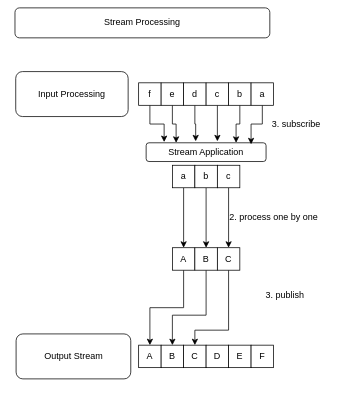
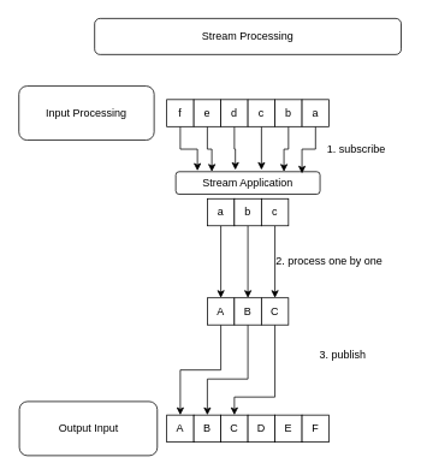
  <mxCell id="0" />
  <mxCell id="1" parent="0" />
- <mxCell id="2" value="Stream Processing" style="rounded=1;whiteSpace=wrap;html=1;" vertex="1" parent="1"><mxGeometry x="19" y="10" width="340" height="40" as="geometry" /></mxCell>
+ <mxCell id="2" value="Stream Processing" style="rounded=1;whiteSpace=wrap;html=1;" vertex="1" parent="1"><mxGeometry x="104" y="20" width="340" height="40" as="geometry" /></mxCell>
  <mxCell id="3" value="Input Processing" style="rounded=1;whiteSpace=wrap;html=1;" vertex="1" parent="1"><mxGeometry x="20" y="95" width="150" height="60" as="geometry" /></mxCell>
  <mxCell id="4" value="Stream Application" style="rounded=1;whiteSpace=wrap;html=1;" vertex="1" parent="1"><mxGeometry x="194" y="190" width="160" height="25" as="geometry" /></mxCell>
- <mxCell id="5" value="Output Stream" style="rounded=1;whiteSpace=wrap;html=1;" vertex="1" parent="1"><mxGeometry x="20.5" y="445" width="153" height="60" as="geometry" /></mxCell>
+ <mxCell id="5" value="Output Input" style="rounded=1;whiteSpace=wrap;html=1;" vertex="1" parent="1"><mxGeometry x="20.5" y="445" width="153" height="60" as="geometry" /></mxCell>
  <mxCell id="6" style="edgeStyle=orthogonalEdgeStyle;rounded=0;orthogonalLoop=1;jettySize=auto;html=1;entryX=0.15;entryY=-0.04;entryDx=0;entryDy=0;entryPerimeter=0;" edge="1" parent="1" source="7" target="4"><mxGeometry relative="1" as="geometry" /></mxCell>
  <mxCell id="7" value="f" style="rounded=0;whiteSpace=wrap;html=1;" vertex="1" parent="1"><mxGeometry x="184" y="110" width="30" height="30" as="geometry" /></mxCell>
  <mxCell id="8" style="edgeStyle=orthogonalEdgeStyle;rounded=0;orthogonalLoop=1;jettySize=auto;html=1;entryX=0.25;entryY=0;entryDx=0;entryDy=0;" edge="1" parent="1" source="9" target="4"><mxGeometry relative="1" as="geometry" /></mxCell>
  <mxCell id="9" value="e" style="rounded=0;whiteSpace=wrap;html=1;" vertex="1" parent="1"><mxGeometry x="214" y="110" width="30" height="30" as="geometry" /></mxCell>
  <mxCell id="10" style="edgeStyle=orthogonalEdgeStyle;rounded=0;orthogonalLoop=1;jettySize=auto;html=1;entryX=0.413;entryY=-0.08;entryDx=0;entryDy=0;entryPerimeter=0;" edge="1" parent="1" source="11" target="4"><mxGeometry relative="1" as="geometry" /></mxCell>
  <mxCell id="11" value="d" style="rounded=0;whiteSpace=wrap;html=1;" vertex="1" parent="1"><mxGeometry x="244" y="110" width="30" height="30" as="geometry" /></mxCell>
  <mxCell id="12" style="edgeStyle=orthogonalEdgeStyle;rounded=0;orthogonalLoop=1;jettySize=auto;html=1;entryX=0.594;entryY=-0.08;entryDx=0;entryDy=0;entryPerimeter=0;" edge="1" parent="1" source="13" target="4"><mxGeometry relative="1" as="geometry" /></mxCell>
  <mxCell id="13" value="c" style="rounded=0;whiteSpace=wrap;html=1;" vertex="1" parent="1"><mxGeometry x="274" y="110" width="30" height="30" as="geometry" /></mxCell>
  <mxCell id="14" style="edgeStyle=orthogonalEdgeStyle;rounded=0;orthogonalLoop=1;jettySize=auto;html=1;entryX=0.75;entryY=0;entryDx=0;entryDy=0;" edge="1" parent="1" source="15" target="4"><mxGeometry relative="1" as="geometry" /></mxCell>
  <mxCell id="15" value="b" style="rounded=0;whiteSpace=wrap;html=1;" vertex="1" parent="1"><mxGeometry x="304" y="110" width="30" height="30" as="geometry" /></mxCell>
  <mxCell id="16" style="edgeStyle=orthogonalEdgeStyle;rounded=0;orthogonalLoop=1;jettySize=auto;html=1;entryX=0.875;entryY=0.08;entryDx=0;entryDy=0;entryPerimeter=0;" edge="1" parent="1" source="17" target="4"><mxGeometry relative="1" as="geometry" /></mxCell>
  <mxCell id="17" value="a" style="rounded=0;whiteSpace=wrap;html=1;" vertex="1" parent="1"><mxGeometry x="334" y="110" width="30" height="30" as="geometry" /></mxCell>
  <mxCell id="18" value="" style="edgeStyle=orthogonalEdgeStyle;rounded=0;orthogonalLoop=1;jettySize=auto;html=1;" edge="1" parent="1" source="19" target="21"><mxGeometry relative="1" as="geometry" /></mxCell>
  <mxCell id="19" value="a" style="rounded=0;whiteSpace=wrap;html=1;" vertex="1" parent="1"><mxGeometry x="229" y="220" width="30" height="30" as="geometry" /></mxCell>
  <mxCell id="20" style="edgeStyle=orthogonalEdgeStyle;rounded=0;orthogonalLoop=1;jettySize=auto;html=1;entryX=0.5;entryY=0;entryDx=0;entryDy=0;exitX=0.5;exitY=1;exitDx=0;exitDy=0;" edge="1" parent="1" source="21" target="30"><mxGeometry relative="1" as="geometry" /></mxCell>
  <mxCell id="21" value="A" style="rounded=0;whiteSpace=wrap;html=1;" vertex="1" parent="1"><mxGeometry x="229" y="330" width="30" height="30" as="geometry" /></mxCell>
  <mxCell id="22" value="" style="edgeStyle=orthogonalEdgeStyle;rounded=0;orthogonalLoop=1;jettySize=auto;html=1;" edge="1" parent="1" source="23" target="25"><mxGeometry relative="1" as="geometry" /></mxCell>
  <mxCell id="23" value="b" style="rounded=0;whiteSpace=wrap;html=1;" vertex="1" parent="1"><mxGeometry x="259" y="220" width="30" height="30" as="geometry" /></mxCell>
  <mxCell id="24" style="edgeStyle=orthogonalEdgeStyle;rounded=0;orthogonalLoop=1;jettySize=auto;html=1;entryX=0.5;entryY=0;entryDx=0;entryDy=0;" edge="1" parent="1" source="25" target="31"><mxGeometry relative="1" as="geometry"><Array as="points"><mxPoint x="274" y="420" /><mxPoint x="229" y="420" /></Array></mxGeometry></mxCell>
  <mxCell id="25" value="B" style="rounded=0;whiteSpace=wrap;html=1;" vertex="1" parent="1"><mxGeometry x="259" y="330" width="30" height="30" as="geometry" /></mxCell>
  <mxCell id="26" value="" style="edgeStyle=orthogonalEdgeStyle;rounded=0;orthogonalLoop=1;jettySize=auto;html=1;" edge="1" parent="1" source="27" target="29"><mxGeometry relative="1" as="geometry" /></mxCell>
  <mxCell id="27" value="c" style="rounded=0;whiteSpace=wrap;html=1;" vertex="1" parent="1"><mxGeometry x="289" y="220" width="30" height="30" as="geometry" /></mxCell>
  <mxCell id="28" style="edgeStyle=orthogonalEdgeStyle;rounded=0;orthogonalLoop=1;jettySize=auto;html=1;entryX=0.5;entryY=0;entryDx=0;entryDy=0;" edge="1" parent="1" source="29" target="32"><mxGeometry relative="1" as="geometry"><Array as="points"><mxPoint x="304" y="440" /><mxPoint x="259" y="440" /></Array></mxGeometry></mxCell>
  <mxCell id="29" value="C" style="rounded=0;whiteSpace=wrap;html=1;" vertex="1" parent="1"><mxGeometry x="289" y="330" width="30" height="30" as="geometry" /></mxCell>
  <mxCell id="30" value="A" style="rounded=0;whiteSpace=wrap;html=1;" vertex="1" parent="1"><mxGeometry x="184" y="460" width="30" height="30" as="geometry" /></mxCell>
  <mxCell id="31" value="B" style="rounded=0;whiteSpace=wrap;html=1;" vertex="1" parent="1"><mxGeometry x="214" y="460" width="30" height="30" as="geometry" /></mxCell>
  <mxCell id="32" value="C" style="rounded=0;whiteSpace=wrap;html=1;" vertex="1" parent="1"><mxGeometry x="244" y="460" width="30" height="30" as="geometry" /></mxCell>
  <mxCell id="33" value="D" style="rounded=0;whiteSpace=wrap;html=1;" vertex="1" parent="1"><mxGeometry x="274" y="460" width="30" height="30" as="geometry" /></mxCell>
  <mxCell id="34" value="E" style="rounded=0;whiteSpace=wrap;html=1;" vertex="1" parent="1"><mxGeometry x="304" y="460" width="30" height="30" as="geometry" /></mxCell>
  <mxCell id="35" value="F" style="rounded=0;whiteSpace=wrap;html=1;" vertex="1" parent="1"><mxGeometry x="334" y="460" width="30" height="30" as="geometry" /></mxCell>
- <mxCell id="36" value="3. subscribe" style="text;html=1;align=center;verticalAlign=middle;resizable=0;points=[];autosize=1;" vertex="1" parent="1"><mxGeometry x="354" y="155" width="80" height="20" as="geometry" /></mxCell>
+ <mxCell id="36" value="1. subscribe" style="text;html=1;align=center;verticalAlign=middle;resizable=0;points=[];autosize=1;" vertex="1" parent="1"><mxGeometry x="354" y="155" width="80" height="20" as="geometry" /></mxCell>
  <mxCell id="37" value="2. process one by one" style="text;html=1;align=center;verticalAlign=middle;resizable=0;points=[];autosize=1;" vertex="1" parent="1"><mxGeometry x="299" y="279" width="130" height="20" as="geometry" /></mxCell>
  <mxCell id="38" value="3. publish" style="text;html=1;align=center;verticalAlign=middle;resizable=0;points=[];autosize=1;" vertex="1" parent="1"><mxGeometry x="344" y="383" width="70" height="20" as="geometry" /></mxCell>
